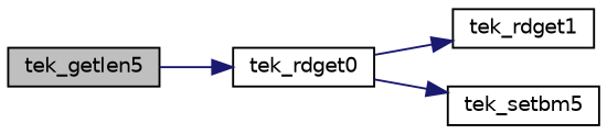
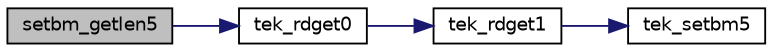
  digraph {
    rankdir=LR
    node [color=black fillcolor=white fontname=Helvetica fontsize=10 shape=record style=filled]
    edge [color=midnightblue fontname=Helvetica fontsize=10 labelfontname=Helvetica labelfontsize=10 style=solid]
-   n1 [fillcolor=grey75 fontcolor=black height=0.2 label=tek_getlen5 width=0.4]
+   n1 [fillcolor=grey75 fontcolor=black height=0.2 label=setbm_getlen5 width=0.4]
    n2 [height=0.2 label=tek_rdget0 width=0.4]
    n3 [height=0.2 label=tek_rdget1 width=0.4]
    n4 [height=0.2 label=tek_setbm5 width=0.4]
    n1 -> n2
    n2 -> n3
-   n2 -> n4
+   n3 -> n4
  }
